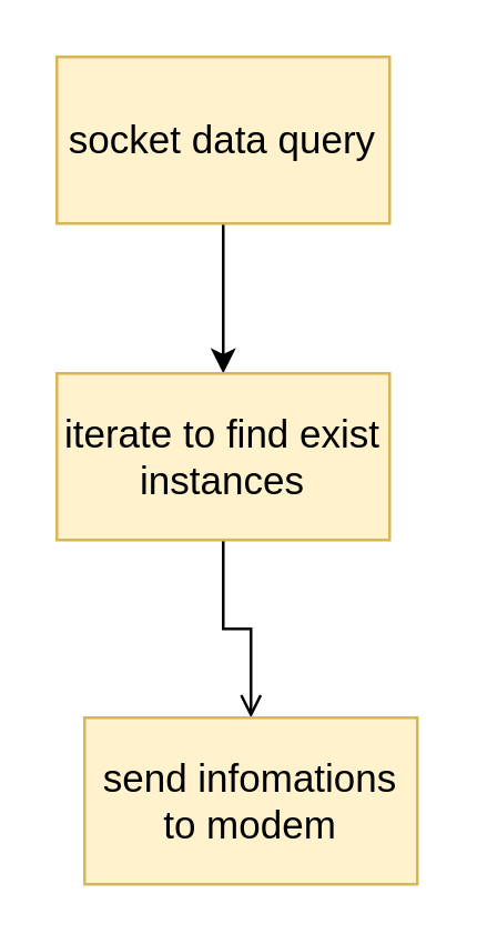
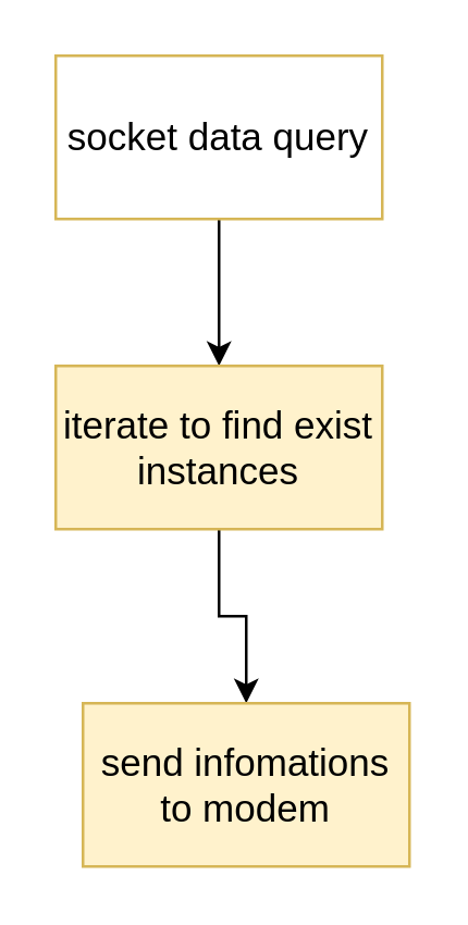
  <mxCell id="0" />
  <mxCell id="1" parent="0" />
  <mxCell id="2" style="edgeStyle=orthogonalEdgeStyle;rounded=0;orthogonalLoop=1;jettySize=auto;html=1;" edge="1" parent="1" source="3" target="5"><mxGeometry relative="1" as="geometry" /></mxCell>
- <mxCell id="3" value="&lt;font style=&quot;font-size: 14px;&quot;&gt;socket data query&lt;/font&gt;" style="rounded=0;whiteSpace=wrap;html=1;fillColor=#fff2cc;strokeColor=#d6b656;" vertex="1" parent="1"><mxGeometry x="20" y="20" width="120" height="60" as="geometry" /></mxCell>
- <mxCell id="4" style="edgeStyle=orthogonalEdgeStyle;rounded=0;orthogonalLoop=1;jettySize=auto;html=1;endArrow=open;" edge="1" parent="1" source="5" target="6"><mxGeometry relative="1" as="geometry" /></mxCell>
+ <mxCell id="3" value="&lt;font style=&quot;font-size: 14px;&quot;&gt;socket data query&lt;/font&gt;" style="rounded=0;whiteSpace=wrap;html=1;fillColor=#ffffff;strokeColor=#d6b656;" vertex="1" parent="1"><mxGeometry x="20" y="20" width="120" height="60" as="geometry" /></mxCell>
+ <mxCell id="4" style="edgeStyle=orthogonalEdgeStyle;rounded=0;orthogonalLoop=1;jettySize=auto;html=1;" edge="1" parent="1" source="5" target="6"><mxGeometry relative="1" as="geometry" /></mxCell>
  <mxCell id="5" value="&lt;font style=&quot;font-size: 14px;&quot;&gt;iterate to find exist instances&lt;/font&gt;" style="rounded=0;whiteSpace=wrap;html=1;fillColor=#fff2cc;strokeColor=#d6b656;" vertex="1" parent="1"><mxGeometry x="20" y="134" width="120" height="60" as="geometry" /></mxCell>
  <mxCell id="6" value="&lt;font style=&quot;font-size: 14px;&quot;&gt;send infomations to modem&lt;/font&gt;" style="rounded=0;whiteSpace=wrap;html=1;fillColor=#fff2cc;strokeColor=#d6b656;" vertex="1" parent="1"><mxGeometry x="30" y="258" width="120" height="60" as="geometry" /></mxCell>
